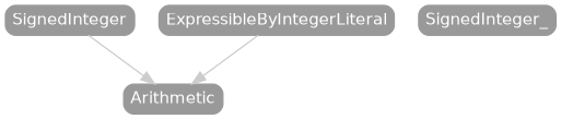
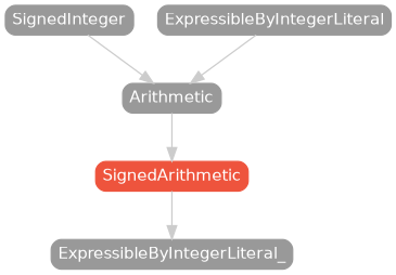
  strict digraph {
    node [color="#999999" fillcolor="#999999" fontcolor=white fontname=Helvetica fontsize=12 margin="0.07,0.05" shape=box style="filled,rounded"]
    edge [color="#cccccc"]
    Arithmetic [height=0.3]
-   SignedInteger_ [height=0.3]
+   SignedArithmetic [color="#ee543d" fillcolor="#ee543d" height=0.3]
+   SignedInteger_ [height=0.3 label=ExpressibleByIntegerLiteral_]
    n4 [height=0.3 label=SignedInteger]
    ExpressibleByIntegerLiteral [height=0.3]
    subgraph sub_1 {
      rank=max
    }
+   Arithmetic -> SignedArithmetic
+   SignedArithmetic -> SignedInteger_
    n4 -> Arithmetic
    ExpressibleByIntegerLiteral -> Arithmetic
  }
